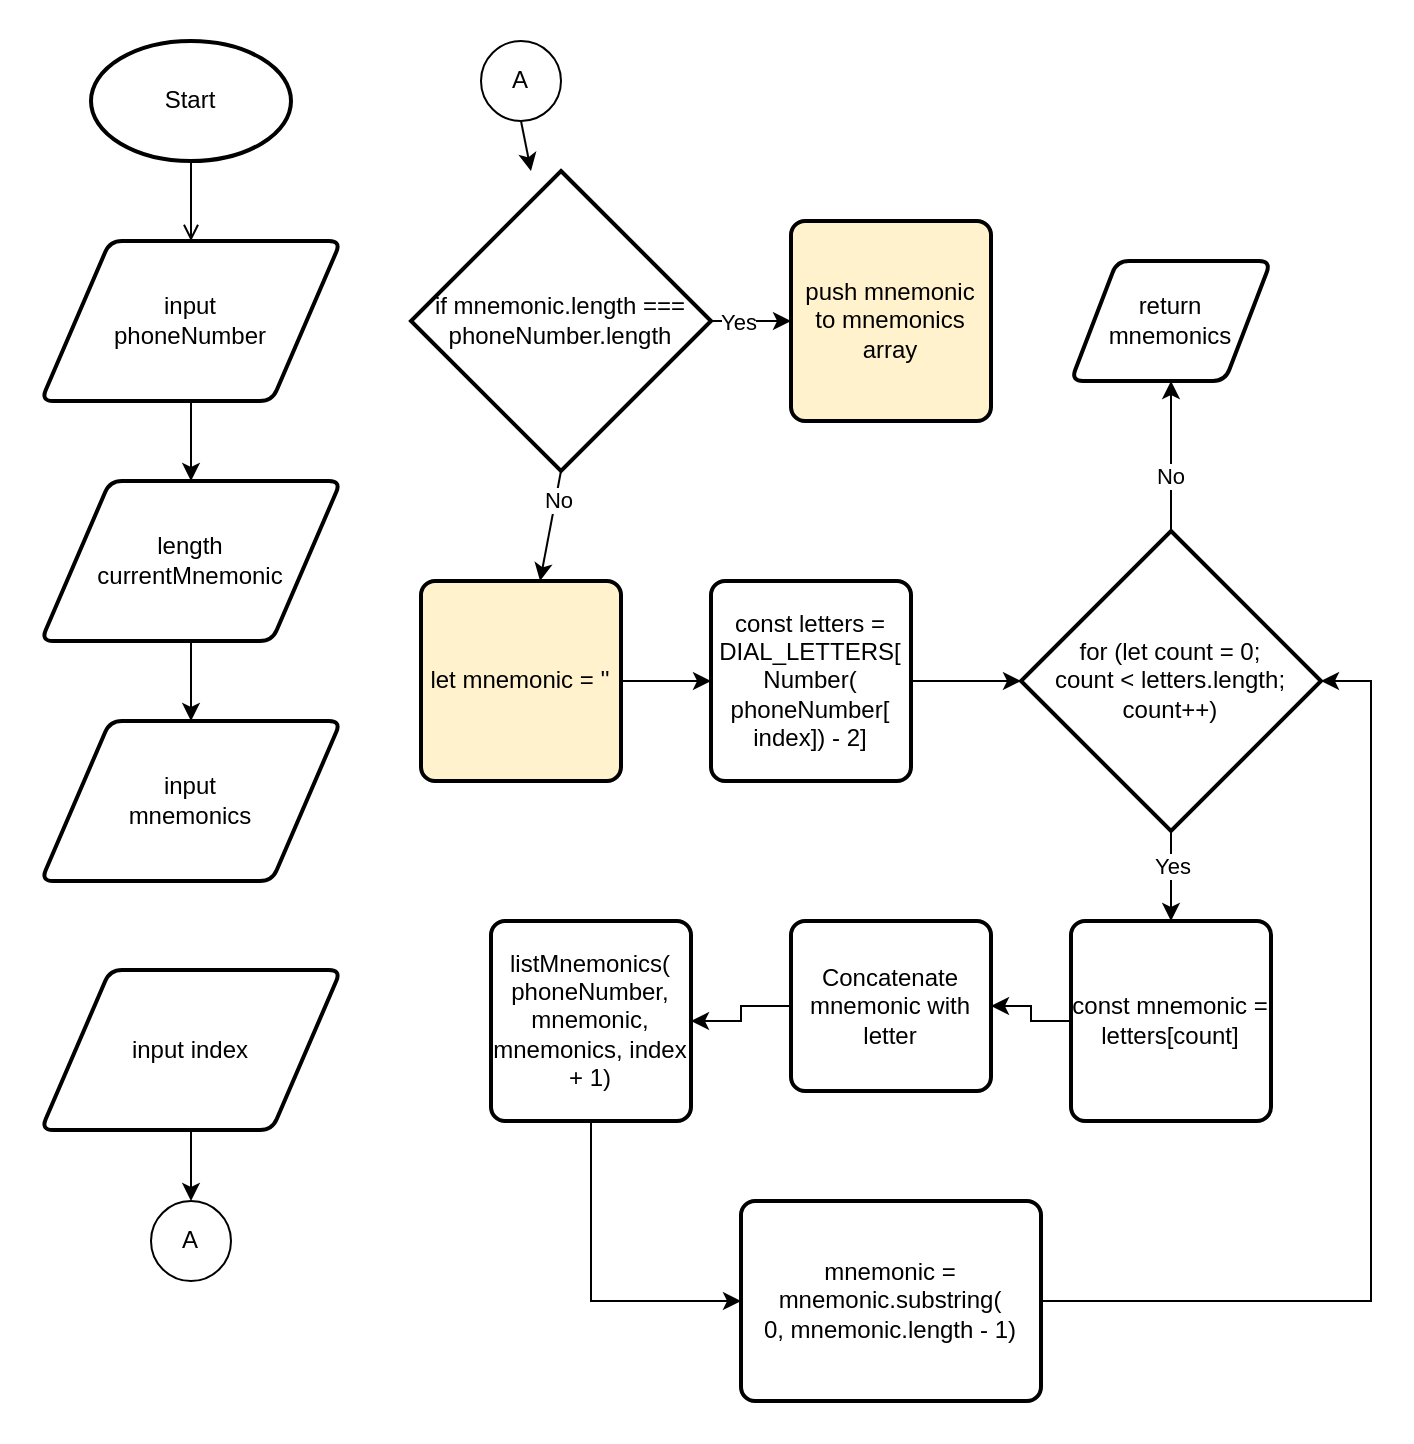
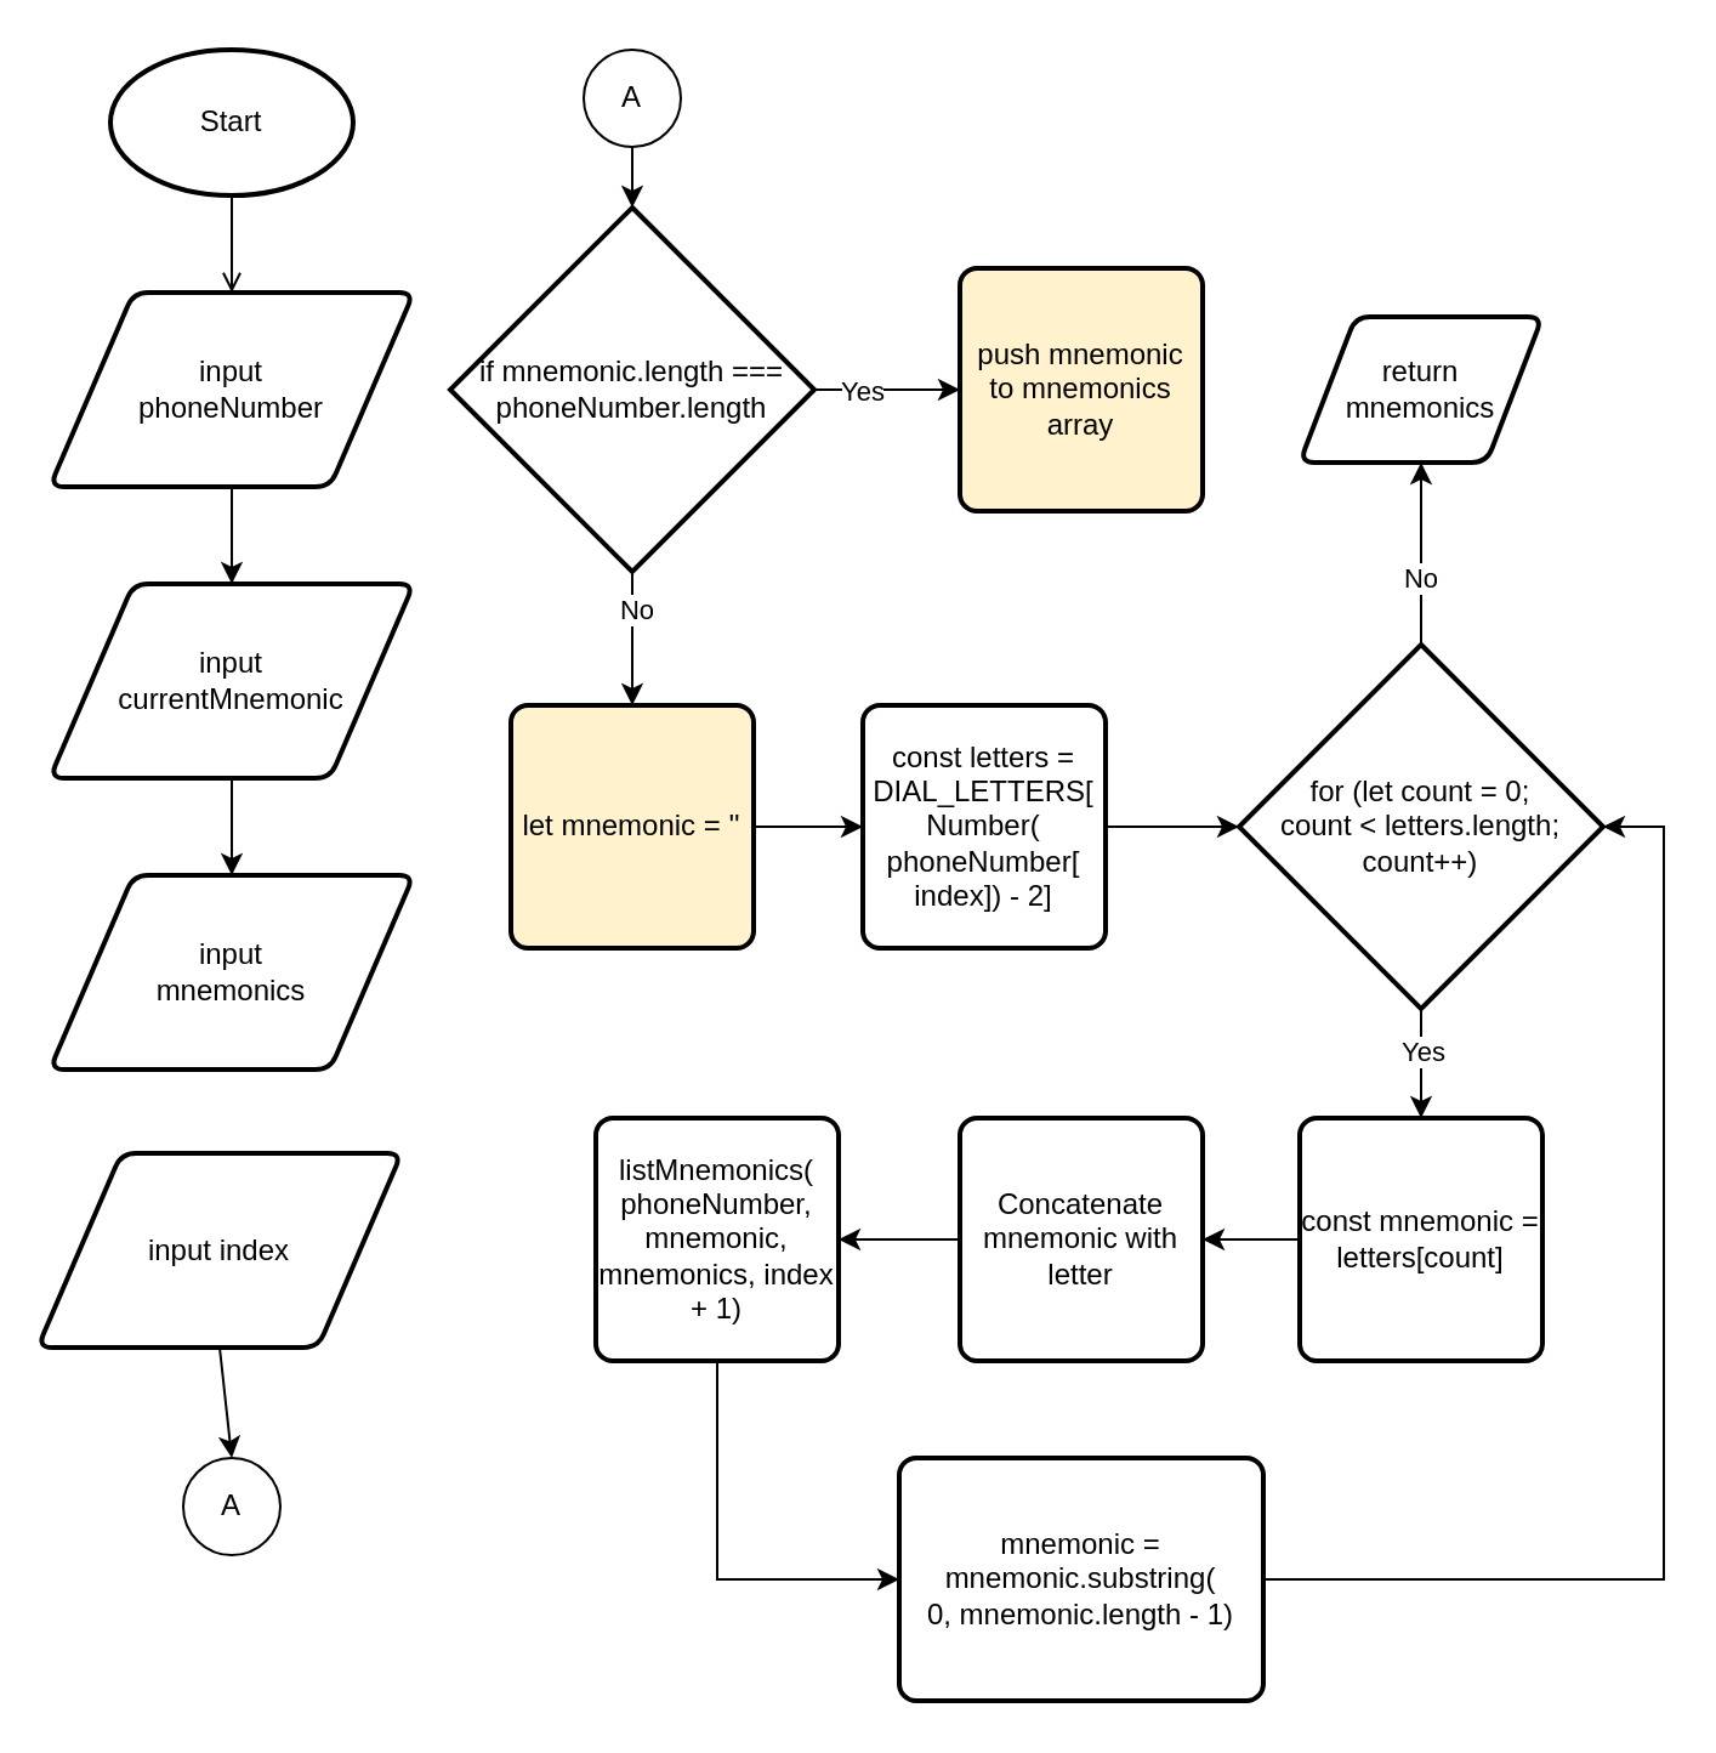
  <mxCell id="0" />
  <mxCell id="1" parent="0" />
  <mxCell id="2" style="edgeStyle=none;html=1;exitX=0.5;exitY=1;exitDx=0;exitDy=0;exitPerimeter=0;entryX=0.5;entryY=0;entryDx=0;entryDy=0;endArrow=open;" edge="1" parent="1" source="3" target="7"><mxGeometry relative="1" as="geometry" /></mxCell>
  <mxCell id="3" value="Start" style="strokeWidth=2;html=1;shape=mxgraph.flowchart.start_1;whiteSpace=wrap;" vertex="1" parent="1"><mxGeometry x="45" y="20" width="100" height="60" as="geometry" /></mxCell>
  <mxCell id="4" style="edgeStyle=none;html=1;exitX=0.5;exitY=1;exitDx=0;exitDy=0;" edge="1" parent="1" source="5" target="8"><mxGeometry relative="1" as="geometry" /></mxCell>
- <mxCell id="5" value="length &lt;br&gt;currentMnemonic" style="shape=parallelogram;html=1;strokeWidth=2;perimeter=parallelogramPerimeter;whiteSpace=wrap;rounded=1;arcSize=12;size=0.23;" vertex="1" parent="1"><mxGeometry x="20" y="240" width="150" height="80" as="geometry" /></mxCell>
+ <mxCell id="5" value="input &lt;br&gt;currentMnemonic" style="shape=parallelogram;html=1;strokeWidth=2;perimeter=parallelogramPerimeter;whiteSpace=wrap;rounded=1;arcSize=12;size=0.23;" vertex="1" parent="1"><mxGeometry x="20" y="240" width="150" height="80" as="geometry" /></mxCell>
  <mxCell id="6" style="edgeStyle=none;html=1;exitX=0.5;exitY=1;exitDx=0;exitDy=0;" edge="1" parent="1" source="7" target="5"><mxGeometry relative="1" as="geometry" /></mxCell>
  <mxCell id="7" value="input &lt;br&gt;phoneNumber" style="shape=parallelogram;html=1;strokeWidth=2;perimeter=parallelogramPerimeter;whiteSpace=wrap;rounded=1;arcSize=12;size=0.23;" vertex="1" parent="1"><mxGeometry x="20" y="120" width="150" height="80" as="geometry" /></mxCell>
  <mxCell id="8" value="input &lt;br&gt;mnemonics" style="shape=parallelogram;html=1;strokeWidth=2;perimeter=parallelogramPerimeter;whiteSpace=wrap;rounded=1;arcSize=12;size=0.23;" vertex="1" parent="1"><mxGeometry x="20" y="360" width="150" height="80" as="geometry" /></mxCell>
  <mxCell id="9" style="edgeStyle=none;html=1;exitX=0.5;exitY=1;exitDx=0;exitDy=0;entryX=0.5;entryY=0;entryDx=0;entryDy=0;" edge="1" parent="1" source="10" target="11"><mxGeometry relative="1" as="geometry" /></mxCell>
- <mxCell id="10" value="input index" style="shape=parallelogram;html=1;strokeWidth=2;perimeter=parallelogramPerimeter;whiteSpace=wrap;rounded=1;arcSize=12;size=0.23;" vertex="1" parent="1"><mxGeometry x="20" y="484.5" width="150" height="80" as="geometry" /></mxCell>
+ <mxCell id="10" value="input index" style="shape=parallelogram;html=1;strokeWidth=2;perimeter=parallelogramPerimeter;whiteSpace=wrap;rounded=1;arcSize=12;size=0.23;" vertex="1" parent="1"><mxGeometry x="15" y="474.5" width="150" height="80" as="geometry" /></mxCell>
  <mxCell id="11" value="A" style="ellipse;whiteSpace=wrap;html=1;aspect=fixed;" vertex="1" parent="1"><mxGeometry x="75" y="600" width="40" height="40" as="geometry" /></mxCell>
  <mxCell id="12" style="edgeStyle=none;html=1;exitX=0.5;exitY=1;exitDx=0;exitDy=0;" edge="1" parent="1" source="13" target="18"><mxGeometry relative="1" as="geometry" /></mxCell>
  <mxCell id="13" value="A" style="ellipse;whiteSpace=wrap;html=1;aspect=fixed;" vertex="1" parent="1"><mxGeometry x="240" y="20" width="40" height="40" as="geometry" /></mxCell>
  <mxCell id="14" style="edgeStyle=none;html=1;exitX=1;exitY=0.5;exitDx=0;exitDy=0;exitPerimeter=0;" edge="1" parent="1" source="18" target="19"><mxGeometry relative="1" as="geometry" /></mxCell>
  <mxCell id="15" value="Yes" style="edgeLabel;html=1;align=center;verticalAlign=middle;resizable=0;points=[];" vertex="1" connectable="0" parent="14"><mxGeometry x="-0.355" relative="1" as="geometry"><mxPoint as="offset" /></mxGeometry></mxCell>
  <mxCell id="16" style="edgeStyle=none;html=1;exitX=0.5;exitY=1;exitDx=0;exitDy=0;exitPerimeter=0;" edge="1" parent="1" source="18" target="21"><mxGeometry relative="1" as="geometry" /></mxCell>
  <mxCell id="17" value="No" style="edgeLabel;html=1;align=center;verticalAlign=middle;resizable=0;points=[];" vertex="1" connectable="0" parent="16"><mxGeometry x="-0.469" y="1" relative="1" as="geometry"><mxPoint as="offset" /></mxGeometry></mxCell>
- <mxCell id="18" value="if mnemonic.length === phoneNumber.length" style="strokeWidth=2;html=1;shape=mxgraph.flowchart.decision;whiteSpace=wrap;" vertex="1" parent="1"><mxGeometry x="205" y="85" width="150" height="150" as="geometry" /></mxCell>
+ <mxCell id="18" value="if mnemonic.length === phoneNumber.length" style="strokeWidth=2;html=1;shape=mxgraph.flowchart.decision;whiteSpace=wrap;" vertex="1" parent="1"><mxGeometry x="185" y="85" width="150" height="150" as="geometry" /></mxCell>
  <mxCell id="19" value="push mnemonic to mnemonics array" style="rounded=1;whiteSpace=wrap;html=1;absoluteArcSize=1;arcSize=14;strokeWidth=2;fillColor=#fff2cc;" vertex="1" parent="1"><mxGeometry x="395" y="110" width="100" height="100" as="geometry" /></mxCell>
  <mxCell id="20" style="edgeStyle=none;html=1;exitX=1;exitY=0.5;exitDx=0;exitDy=0;entryX=0;entryY=0.5;entryDx=0;entryDy=0;" edge="1" parent="1" source="21" target="23"><mxGeometry relative="1" as="geometry" /></mxCell>
  <mxCell id="21" value="let mnemonic = ''" style="rounded=1;whiteSpace=wrap;html=1;absoluteArcSize=1;arcSize=14;strokeWidth=2;fillColor=#fff2cc;" vertex="1" parent="1"><mxGeometry x="210" y="290" width="100" height="100" as="geometry" /></mxCell>
  <mxCell id="22" style="edgeStyle=orthogonalEdgeStyle;html=1;exitX=1;exitY=0.5;exitDx=0;exitDy=0;entryX=0;entryY=0.5;entryDx=0;entryDy=0;entryPerimeter=0;rounded=0;" edge="1" parent="1" source="23" target="28"><mxGeometry relative="1" as="geometry" /></mxCell>
  <mxCell id="23" value="const letters = DIAL_LETTERS[&lt;br&gt;Number(&lt;br&gt;phoneNumber[&lt;br&gt;index]) - 2]" style="rounded=1;whiteSpace=wrap;html=1;absoluteArcSize=1;arcSize=14;strokeWidth=2;" vertex="1" parent="1"><mxGeometry x="355" y="290" width="100" height="100" as="geometry" /></mxCell>
  <mxCell id="24" style="edgeStyle=orthogonalEdgeStyle;rounded=0;html=1;exitX=0.5;exitY=1;exitDx=0;exitDy=0;exitPerimeter=0;entryX=0.5;entryY=0;entryDx=0;entryDy=0;" edge="1" parent="1" source="28" target="34"><mxGeometry relative="1" as="geometry" /></mxCell>
  <mxCell id="25" value="Yes" style="edgeLabel;html=1;align=center;verticalAlign=middle;resizable=0;points=[];" vertex="1" connectable="0" parent="24"><mxGeometry x="-0.256" relative="1" as="geometry"><mxPoint as="offset" /></mxGeometry></mxCell>
  <mxCell id="26" style="edgeStyle=orthogonalEdgeStyle;rounded=0;html=1;exitX=0.5;exitY=0;exitDx=0;exitDy=0;exitPerimeter=0;entryX=0.5;entryY=1;entryDx=0;entryDy=0;" edge="1" parent="1" source="28" target="37"><mxGeometry relative="1" as="geometry" /></mxCell>
  <mxCell id="27" value="No" style="edgeLabel;html=1;align=center;verticalAlign=middle;resizable=0;points=[];" vertex="1" connectable="0" parent="26"><mxGeometry x="-0.243" y="1" relative="1" as="geometry"><mxPoint as="offset" /></mxGeometry></mxCell>
  <mxCell id="28" value="for (let count = 0; &lt;br&gt;count &amp;lt; letters.length; &lt;br&gt;count++)" style="strokeWidth=2;html=1;shape=mxgraph.flowchart.decision;whiteSpace=wrap;" vertex="1" parent="1"><mxGeometry x="510" y="265" width="150" height="150" as="geometry" /></mxCell>
  <mxCell id="29" style="edgeStyle=orthogonalEdgeStyle;rounded=0;html=1;exitX=1;exitY=0.5;exitDx=0;exitDy=0;entryX=1;entryY=0.5;entryDx=0;entryDy=0;entryPerimeter=0;" edge="1" parent="1" source="30" target="28"><mxGeometry relative="1" as="geometry"><Array as="points"><mxPoint x="685" y="650" /><mxPoint x="685" y="340" /></Array></mxGeometry></mxCell>
  <mxCell id="30" value="mnemonic = mnemonic.substring(&lt;br&gt;0, mnemonic.length - 1)" style="rounded=1;whiteSpace=wrap;html=1;absoluteArcSize=1;arcSize=14;strokeWidth=2;" vertex="1" parent="1"><mxGeometry x="370" y="600" width="150" height="100" as="geometry" /></mxCell>
  <mxCell id="31" style="edgeStyle=orthogonalEdgeStyle;rounded=0;html=1;exitX=0.5;exitY=1;exitDx=0;exitDy=0;entryX=0;entryY=0.5;entryDx=0;entryDy=0;" edge="1" parent="1" source="32" target="30"><mxGeometry relative="1" as="geometry" /></mxCell>
  <mxCell id="32" value="listMnemonics(&lt;br&gt;phoneNumber, mnemonic, mnemonics, index + 1)" style="rounded=1;whiteSpace=wrap;html=1;absoluteArcSize=1;arcSize=14;strokeWidth=2;" vertex="1" parent="1"><mxGeometry x="245" y="460" width="100" height="100" as="geometry" /></mxCell>
  <mxCell id="33" style="edgeStyle=orthogonalEdgeStyle;rounded=0;html=1;exitX=0;exitY=0.5;exitDx=0;exitDy=0;entryX=1;entryY=0.5;entryDx=0;entryDy=0;" edge="1" parent="1" source="34" target="36"><mxGeometry relative="1" as="geometry" /></mxCell>
  <mxCell id="34" value="const mnemonic = letters[count]" style="rounded=1;whiteSpace=wrap;html=1;absoluteArcSize=1;arcSize=14;strokeWidth=2;" vertex="1" parent="1"><mxGeometry x="535" y="460" width="100" height="100" as="geometry" /></mxCell>
  <mxCell id="35" style="edgeStyle=orthogonalEdgeStyle;rounded=0;html=1;exitX=0;exitY=0.5;exitDx=0;exitDy=0;entryX=1;entryY=0.5;entryDx=0;entryDy=0;" edge="1" parent="1" source="36" target="32"><mxGeometry relative="1" as="geometry" /></mxCell>
- <mxCell id="36" value="Concatenate mnemonic with letter" style="rounded=1;whiteSpace=wrap;html=1;absoluteArcSize=1;arcSize=14;strokeWidth=2;" vertex="1" parent="1"><mxGeometry x="395" y="460" width="100" height="85" as="geometry" /></mxCell>
+ <mxCell id="36" value="Concatenate mnemonic with letter" style="rounded=1;whiteSpace=wrap;html=1;absoluteArcSize=1;arcSize=14;strokeWidth=2;" vertex="1" parent="1"><mxGeometry x="395" y="460" width="100" height="100" as="geometry" /></mxCell>
  <mxCell id="37" value="return &lt;br&gt;mnemonics" style="shape=parallelogram;html=1;strokeWidth=2;perimeter=parallelogramPerimeter;whiteSpace=wrap;rounded=1;arcSize=12;size=0.23;" vertex="1" parent="1"><mxGeometry x="535" y="130" width="100" height="60" as="geometry" /></mxCell>
